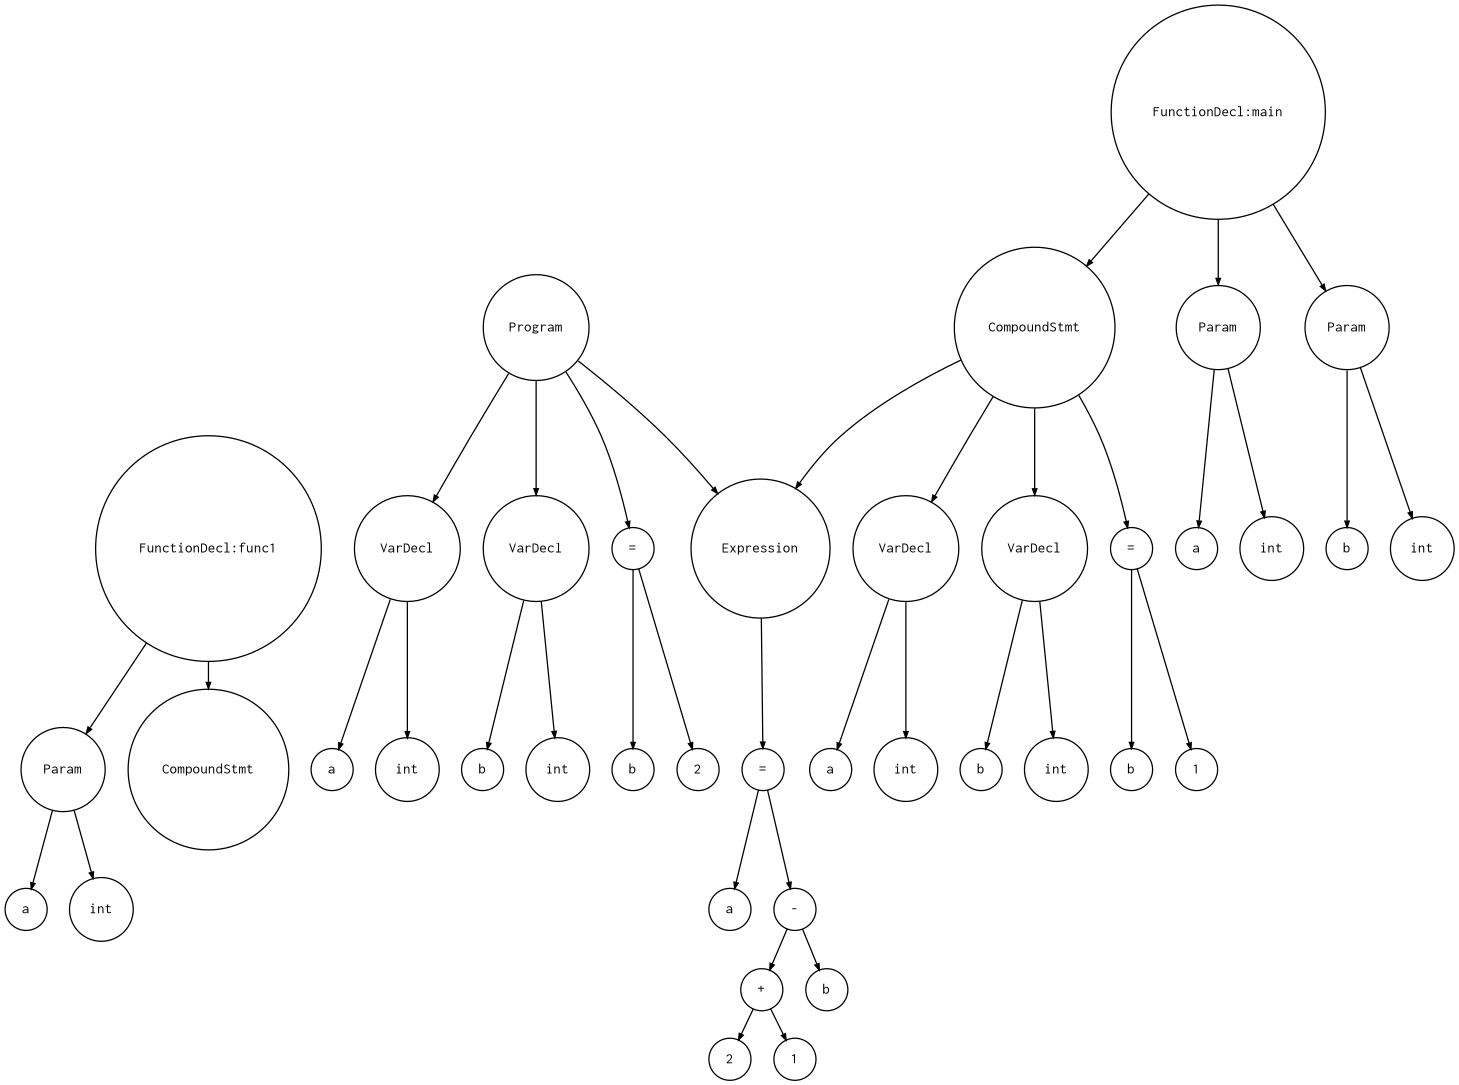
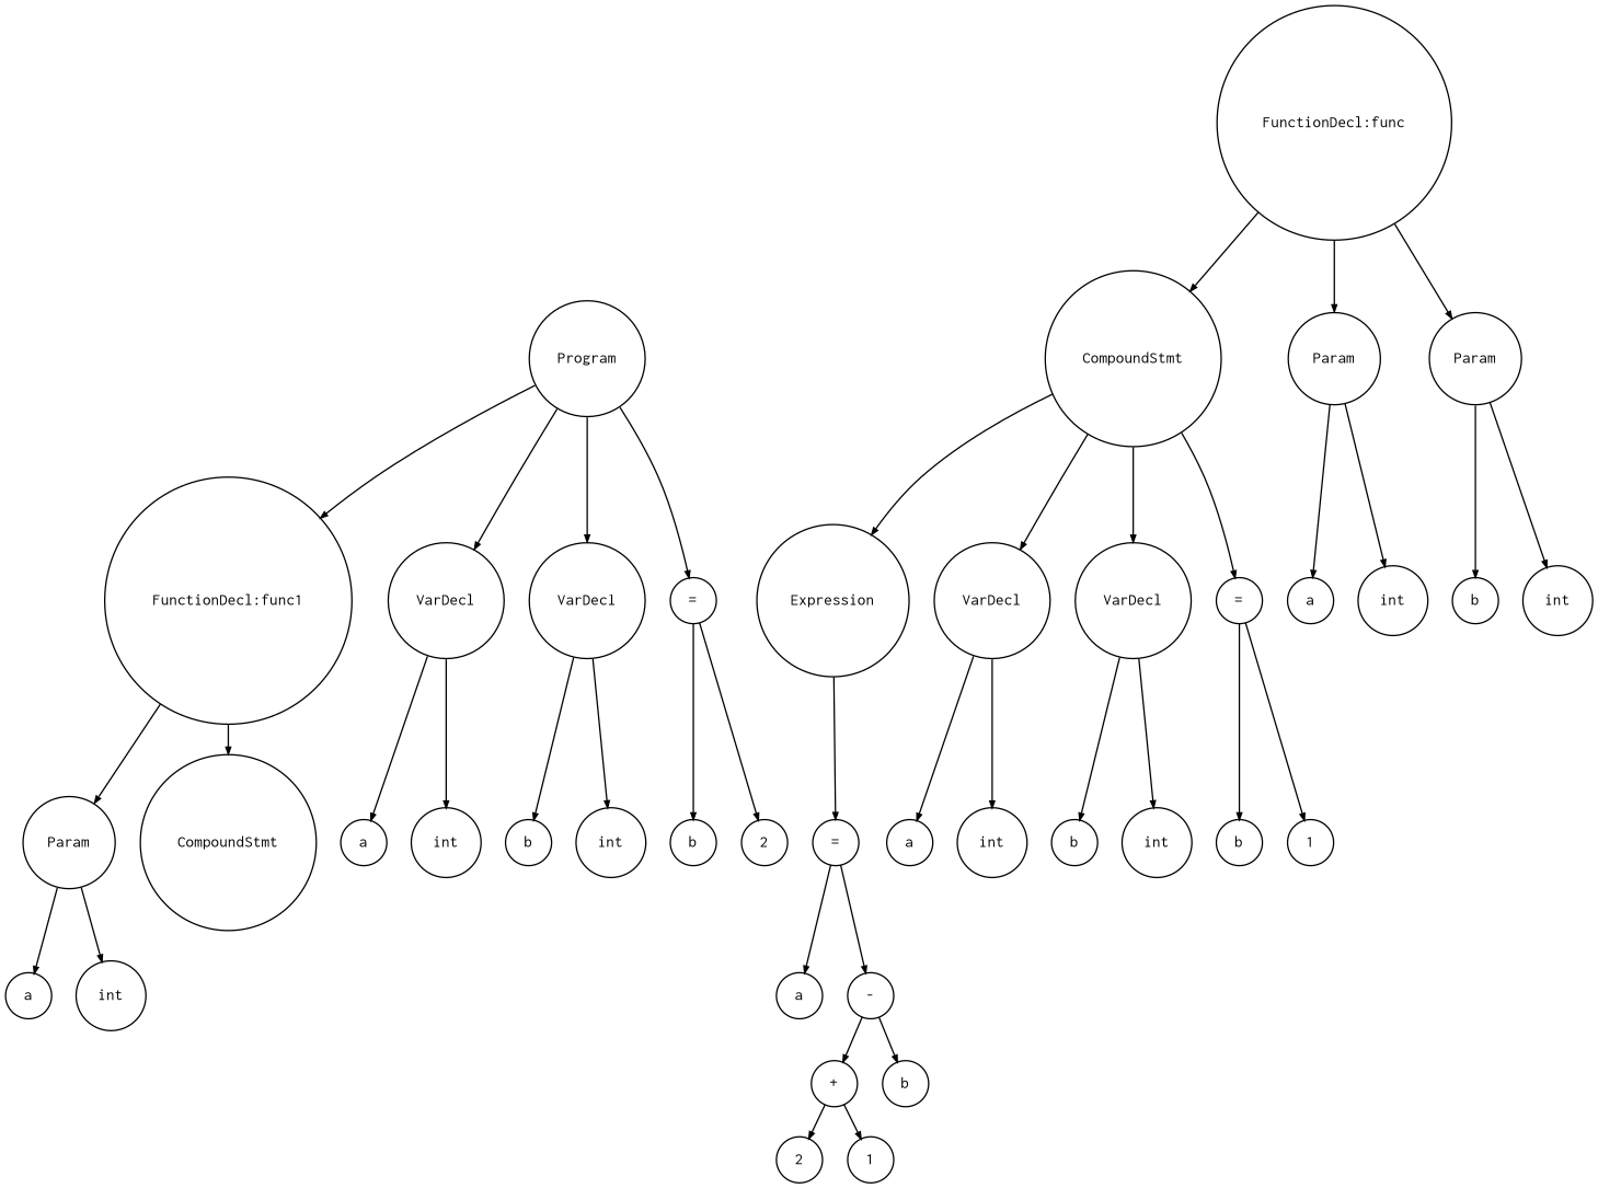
  digraph {
    ranksep=.3
    node [fontname=Courier fontsize=12 shape=circle]
    edge [arrowsize=.5]
    n1 [height=.1 label=Program]
    n2 [height=.1 label="FunctionDecl:func1"]
    n3 [height=.1 label=VarDecl]
    n4 [height=.1 label=VarDecl]
    n5 [height=.1 label="="]
    n6 [height=.1 label=Param]
    n7 [height=.1 label=CompoundStmt]
    n8 [height=.1 label=a]
    n9 [height=.1 label=int]
    n10 [height=.1 label=b]
    n11 [height=.1 label=int]
    n12 [height=.1 label=b]
    n13 [height=.1 label=2]
-   n14 [height=.1 label="FunctionDecl:main"]
+   n14 [height=.1 label="FunctionDecl:func"]
    n15 [height=.1 label=Param]
    n16 [height=.1 label=Param]
    n17 [height=.1 label=CompoundStmt]
    n18 [height=.1 label=a]
    n19 [height=.1 label=int]
    n20 [height=.1 label=a]
    n21 [height=.1 label=int]
    n22 [height=.1 label=b]
    n23 [height=.1 label=int]
    n24 [height=.1 label=VarDecl]
    n25 [height=.1 label=VarDecl]
    n26 [height=.1 label="="]
    n27 [height=.1 label=Expression]
    n28 [height=.1 label=a]
    n29 [height=.1 label=int]
    n30 [height=.1 label=b]
    n31 [height=.1 label=int]
    n32 [height=.1 label=b]
    n33 [height=.1 label=1]
    n34 [height=.1 label="="]
    n35 [height=.1 label=a]
    n36 [height=.1 label="-"]
    n37 [height=.1 label="+"]
    n38 [height=.1 label=b]
    n39 [height=.1 label=2]
    n40 [height=.1 label=1]
-   n1 -> n27
+   n1 -> n2
    n1 -> n3
    n1 -> n4
    n1 -> n5
    n2 -> n6
    n2 -> n7
    n3 -> n8
    n3 -> n9
    n4 -> n10
    n4 -> n11
    n5 -> n12
    n5 -> n13
    n6 -> n18
    n6 -> n19
    n14 -> n15
    n14 -> n16
    n14 -> n17
    n15 -> n20
    n15 -> n21
    n16 -> n22
    n16 -> n23
    n17 -> n24
    n17 -> n25
    n17 -> n26
    n17 -> n27
    n24 -> n28
    n24 -> n29
    n25 -> n30
    n25 -> n31
    n26 -> n32
    n26 -> n33
    n27 -> n34
    n34 -> n35
    n34 -> n36
    n36 -> n37
    n36 -> n38
    n37 -> n39
    n37 -> n40
  }
